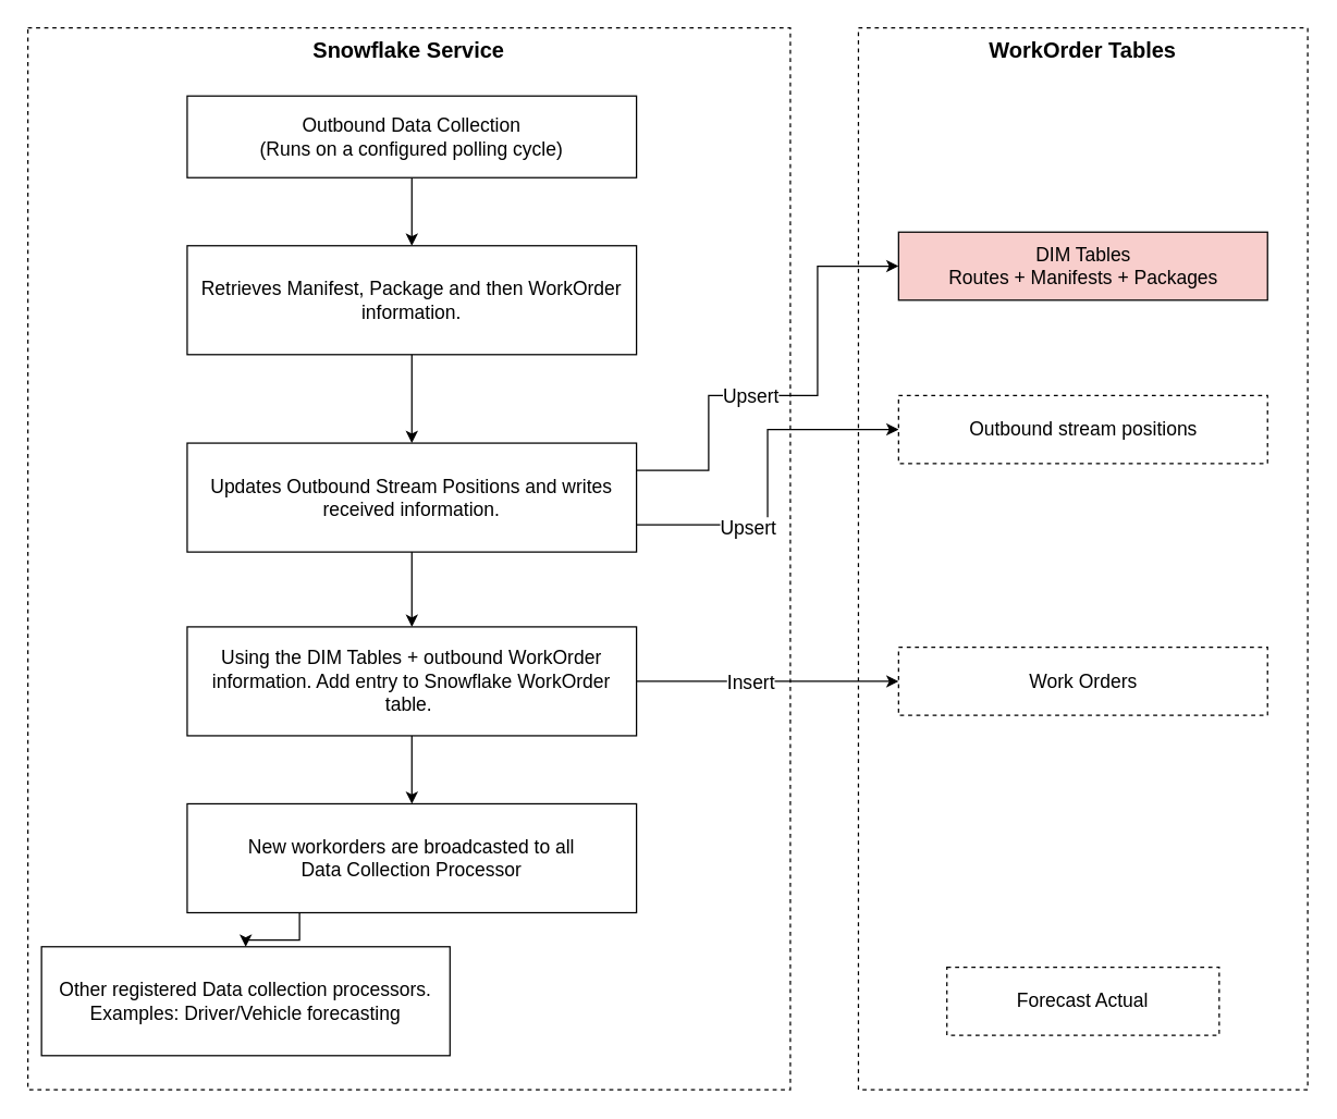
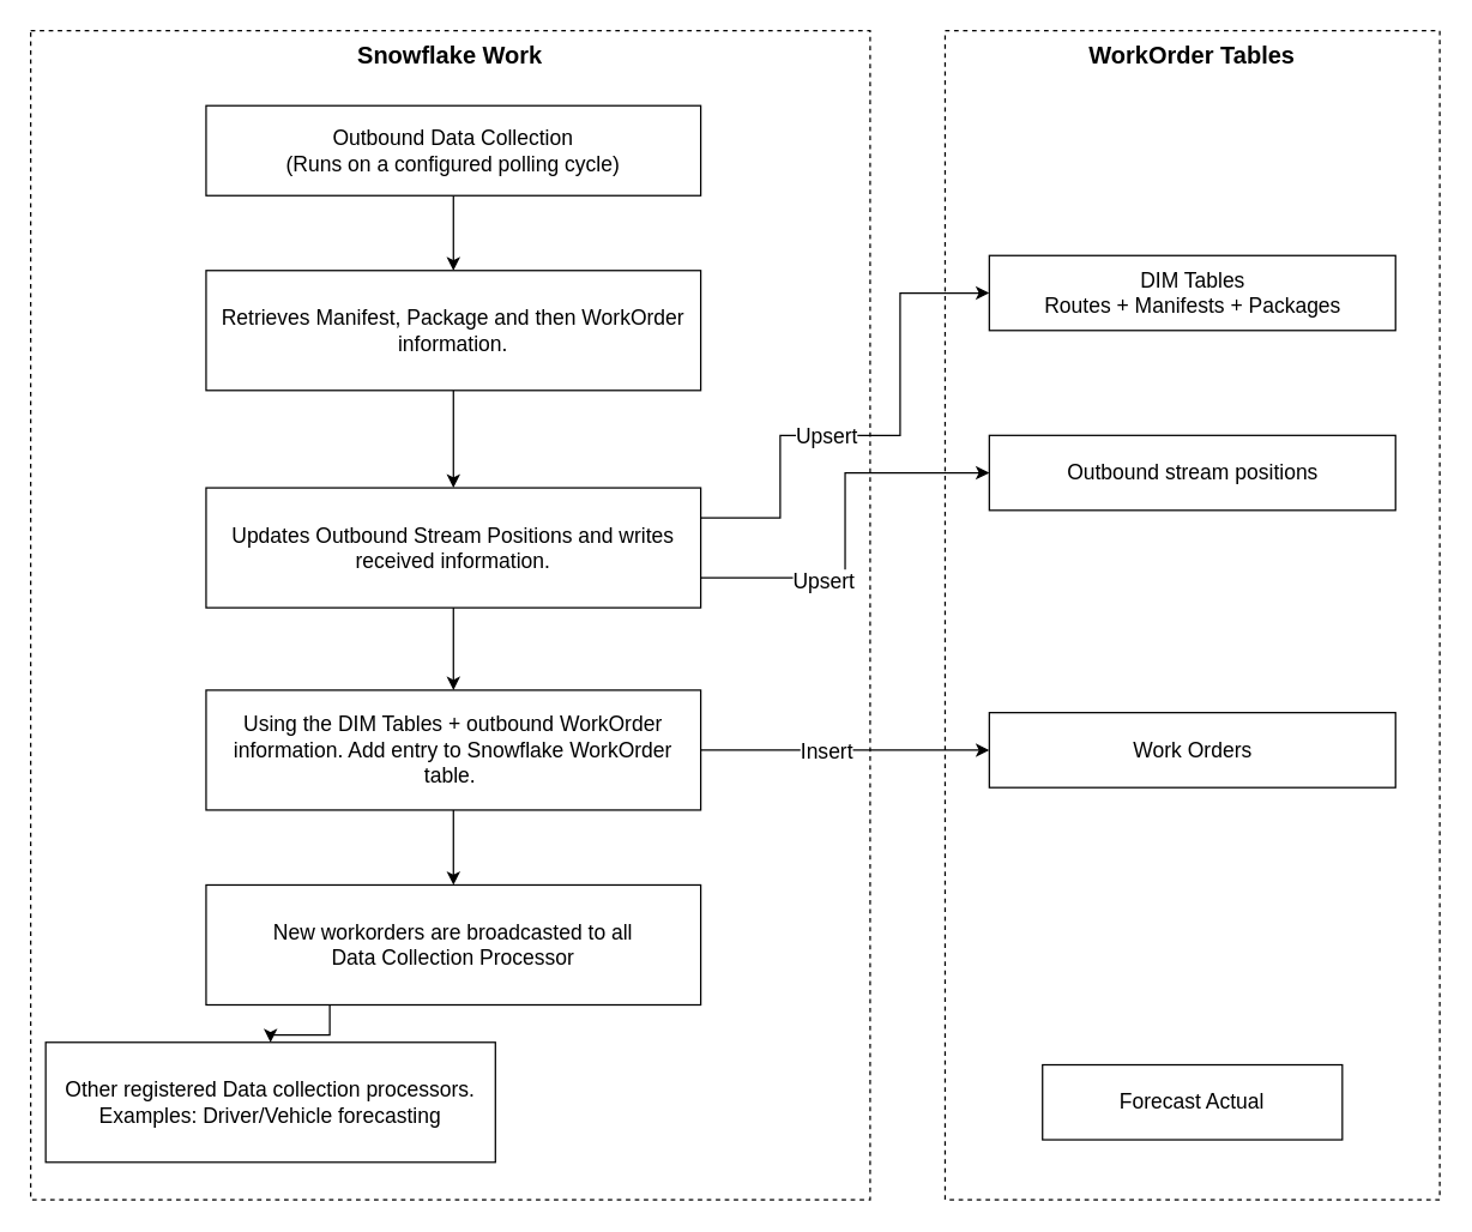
  <mxCell id="0" />
  <mxCell id="1" parent="0" />
- <mxCell id="2" value="&lt;span style=&quot;font-size: 16px;&quot;&gt;&lt;b&gt;Snowflake Service&lt;/b&gt;&lt;/span&gt;" style="html=1;whiteSpace=wrap;dashed=1;gradientColor=default;fillColor=none;labelPosition=center;verticalLabelPosition=middle;align=center;verticalAlign=top;" vertex="1" parent="1"><mxGeometry x="20" y="20" width="560" height="780" as="geometry" /></mxCell>
+ <mxCell id="2" value="&lt;span style=&quot;font-size: 16px;&quot;&gt;&lt;b&gt;Snowflake Work&lt;/b&gt;&lt;/span&gt;" style="html=1;whiteSpace=wrap;dashed=1;gradientColor=default;fillColor=none;labelPosition=center;verticalLabelPosition=middle;align=center;verticalAlign=top;" vertex="1" parent="1"><mxGeometry x="20" y="20" width="560" height="780" as="geometry" /></mxCell>
  <mxCell id="3" style="edgeStyle=orthogonalEdgeStyle;rounded=0;orthogonalLoop=1;jettySize=auto;html=1;exitX=0.5;exitY=1;exitDx=0;exitDy=0;entryX=0.5;entryY=0;entryDx=0;entryDy=0;" edge="1" parent="1" source="4" target="6"><mxGeometry relative="1" as="geometry" /></mxCell>
  <mxCell id="4" value="Outbound Data Collection&lt;div&gt;(Runs on a configured polling cycle)&lt;/div&gt;" style="whiteSpace=wrap;html=1;align=center;fontSize=14;" vertex="1" parent="1"><mxGeometry x="137" y="70" width="330" height="60" as="geometry" /></mxCell>
  <mxCell id="5" style="edgeStyle=orthogonalEdgeStyle;rounded=0;orthogonalLoop=1;jettySize=auto;html=1;exitX=0.5;exitY=1;exitDx=0;exitDy=0;entryX=0.5;entryY=0;entryDx=0;entryDy=0;" edge="1" parent="1" source="6" target="11"><mxGeometry relative="1" as="geometry" /></mxCell>
  <mxCell id="6" value="&lt;font style=&quot;font-size: 14px;&quot;&gt;Retrieves Manifest, Package and then WorkOrder information.&lt;/font&gt;" style="rounded=0;whiteSpace=wrap;html=1;" vertex="1" parent="1"><mxGeometry x="137" y="180" width="330" height="80" as="geometry" /></mxCell>
  <mxCell id="7" style="edgeStyle=orthogonalEdgeStyle;rounded=0;orthogonalLoop=1;jettySize=auto;html=1;exitX=0.5;exitY=1;exitDx=0;exitDy=0;entryX=0.5;entryY=0;entryDx=0;entryDy=0;" edge="1" parent="1" source="11" target="15"><mxGeometry relative="1" as="geometry" /></mxCell>
  <mxCell id="8" style="edgeStyle=orthogonalEdgeStyle;rounded=0;orthogonalLoop=1;jettySize=auto;html=1;exitX=1;exitY=0.75;exitDx=0;exitDy=0;entryX=0;entryY=0.5;entryDx=0;entryDy=0;" edge="1" parent="1" source="11" target="22"><mxGeometry relative="1" as="geometry" /></mxCell>
  <mxCell id="9" style="edgeStyle=orthogonalEdgeStyle;rounded=0;orthogonalLoop=1;jettySize=auto;html=1;exitX=1;exitY=0.25;exitDx=0;exitDy=0;entryX=0;entryY=0.5;entryDx=0;entryDy=0;" edge="1" parent="1" source="11" target="21"><mxGeometry relative="1" as="geometry"><Array as="points"><mxPoint x="520" y="345" /><mxPoint x="520" y="290" /><mxPoint x="600" y="290" /><mxPoint x="600" y="195" /></Array></mxGeometry></mxCell>
  <mxCell id="10" value="&lt;font style=&quot;font-size: 14px;&quot;&gt;Upsert&lt;/font&gt;" style="edgeLabel;html=1;align=center;verticalAlign=middle;resizable=0;points=[];" vertex="1" connectable="0" parent="9"><mxGeometry x="0.494" y="2" relative="1" as="geometry"><mxPoint x="-48" y="68" as="offset" /></mxGeometry></mxCell>
  <mxCell id="11" value="&lt;font style=&quot;font-size: 14px;&quot;&gt;Updates Outbound Stream Positions and writes received information.&lt;/font&gt;" style="rounded=0;whiteSpace=wrap;html=1;" vertex="1" parent="1"><mxGeometry x="137" y="325" width="330" height="80" as="geometry" /></mxCell>
  <mxCell id="12" style="edgeStyle=orthogonalEdgeStyle;rounded=0;orthogonalLoop=1;jettySize=auto;html=1;exitX=0.5;exitY=1;exitDx=0;exitDy=0;entryX=0.5;entryY=0;entryDx=0;entryDy=0;" edge="1" parent="1" source="15" target="17"><mxGeometry relative="1" as="geometry" /></mxCell>
  <mxCell id="13" style="edgeStyle=orthogonalEdgeStyle;rounded=0;orthogonalLoop=1;jettySize=auto;html=1;exitX=1;exitY=0.5;exitDx=0;exitDy=0;entryX=0;entryY=0.5;entryDx=0;entryDy=0;" edge="1" parent="1" source="15" target="23"><mxGeometry relative="1" as="geometry" /></mxCell>
  <mxCell id="14" value="&lt;font style=&quot;font-size: 14px;&quot;&gt;Insert&lt;/font&gt;" style="edgeLabel;html=1;align=center;verticalAlign=middle;resizable=0;points=[];" vertex="1" connectable="0" parent="13"><mxGeometry x="-0.135" relative="1" as="geometry"><mxPoint as="offset" /></mxGeometry></mxCell>
  <mxCell id="15" value="&lt;font style=&quot;font-size: 14px;&quot;&gt;Using the DIM Tables + outbound WorkOrder information. Add entry to Snowflake WorkOrder table.&amp;nbsp;&lt;/font&gt;" style="rounded=0;whiteSpace=wrap;html=1;" vertex="1" parent="1"><mxGeometry x="137" y="460" width="330" height="80" as="geometry" /></mxCell>
  <mxCell id="16" style="edgeStyle=orthogonalEdgeStyle;rounded=0;orthogonalLoop=1;jettySize=auto;html=1;exitX=0.25;exitY=1;exitDx=0;exitDy=0;entryX=0.5;entryY=0;entryDx=0;entryDy=0;" edge="1" parent="1" source="17" target="18"><mxGeometry relative="1" as="geometry" /></mxCell>
  <mxCell id="17" value="&lt;font style=&quot;font-size: 14px;&quot;&gt;New workorders are broadcasted to all&lt;br&gt;Data Collection Processor&lt;/font&gt;" style="rounded=0;whiteSpace=wrap;html=1;" vertex="1" parent="1"><mxGeometry x="137" y="590" width="330" height="80" as="geometry" /></mxCell>
  <mxCell id="18" value="&lt;font style=&quot;font-size: 14px;&quot;&gt;Other registered Data collection processors.&lt;br&gt;Examples: Driver/Vehicle forecasting&lt;/font&gt;" style="rounded=0;whiteSpace=wrap;html=1;" vertex="1" parent="1"><mxGeometry x="30" y="695" width="300" height="80" as="geometry" /></mxCell>
  <mxCell id="19" value="&lt;span style=&quot;font-size: 16px;&quot;&gt;&lt;b&gt;WorkOrder Tables&lt;/b&gt;&lt;/span&gt;" style="html=1;whiteSpace=wrap;dashed=1;gradientColor=default;fillColor=none;labelPosition=center;verticalLabelPosition=middle;align=center;verticalAlign=top;" vertex="1" parent="1"><mxGeometry x="630" y="20" width="330" height="780" as="geometry" /></mxCell>
- <mxCell id="20" value="Forecast Actual" style="whiteSpace=wrap;html=1;align=center;fontSize=14;dashed=1;" vertex="1" parent="1"><mxGeometry x="695" y="710" width="200" height="50" as="geometry" /></mxCell>
- <mxCell id="21" value="DIM Tables&lt;div&gt;Routes + Manifests + Packages&lt;/div&gt;" style="whiteSpace=wrap;html=1;align=center;fontSize=14;fillColor=#f8cecc;" vertex="1" parent="1"><mxGeometry x="659.5" y="170" width="271" height="50" as="geometry" /></mxCell>
- <mxCell id="22" value="Outbound stream positions" style="whiteSpace=wrap;html=1;align=center;fontSize=14;dashed=1;" vertex="1" parent="1"><mxGeometry x="659.5" y="290" width="271" height="50" as="geometry" /></mxCell>
- <mxCell id="23" value="Work Orders" style="whiteSpace=wrap;html=1;align=center;fontSize=14;dashed=1;" vertex="1" parent="1"><mxGeometry x="659.5" y="475" width="271" height="50" as="geometry" /></mxCell>
+ <mxCell id="20" value="Forecast Actual" style="whiteSpace=wrap;html=1;align=center;fontSize=14;" vertex="1" parent="1"><mxGeometry x="695" y="710" width="200" height="50" as="geometry" /></mxCell>
+ <mxCell id="21" value="DIM Tables&lt;div&gt;Routes + Manifests + Packages&lt;/div&gt;" style="whiteSpace=wrap;html=1;align=center;fontSize=14;" vertex="1" parent="1"><mxGeometry x="659.5" y="170" width="271" height="50" as="geometry" /></mxCell>
+ <mxCell id="22" value="Outbound stream positions" style="whiteSpace=wrap;html=1;align=center;fontSize=14;" vertex="1" parent="1"><mxGeometry x="659.5" y="290" width="271" height="50" as="geometry" /></mxCell>
+ <mxCell id="23" value="Work Orders" style="whiteSpace=wrap;html=1;align=center;fontSize=14;" vertex="1" parent="1"><mxGeometry x="659.5" y="475" width="271" height="50" as="geometry" /></mxCell>
  <mxCell id="24" value="&lt;font style=&quot;font-size: 14px;&quot;&gt;Upsert&lt;/font&gt;" style="edgeLabel;html=1;align=center;verticalAlign=middle;resizable=0;points=[];" vertex="1" connectable="0" parent="1"><mxGeometry x="560" y="380" as="geometry"><mxPoint x="-12" y="7" as="offset" /></mxGeometry></mxCell>
